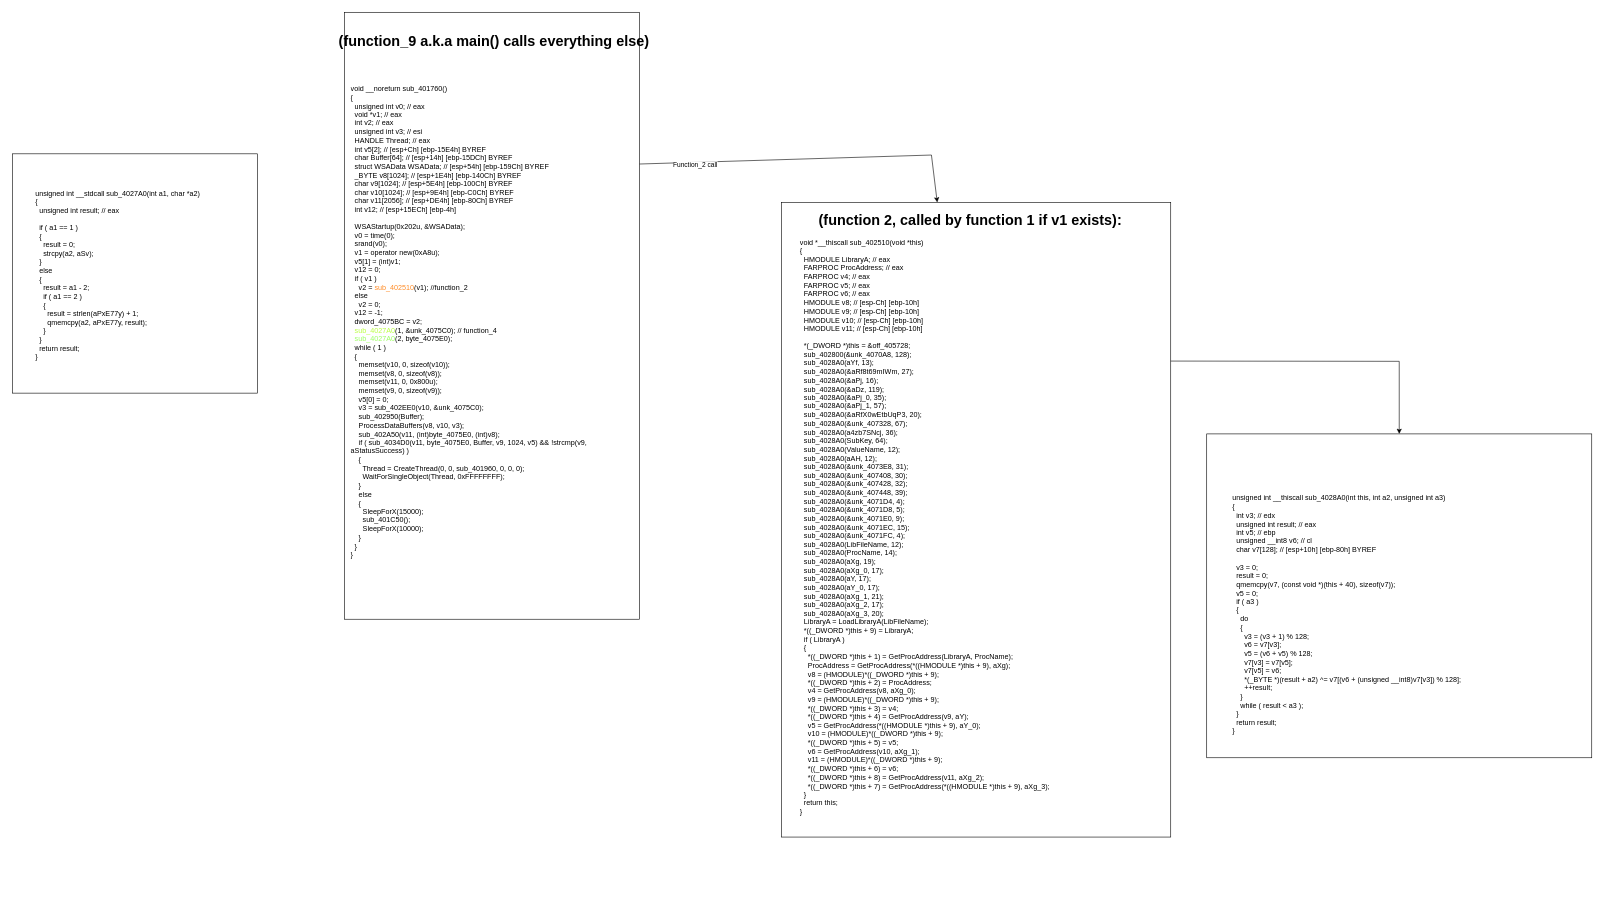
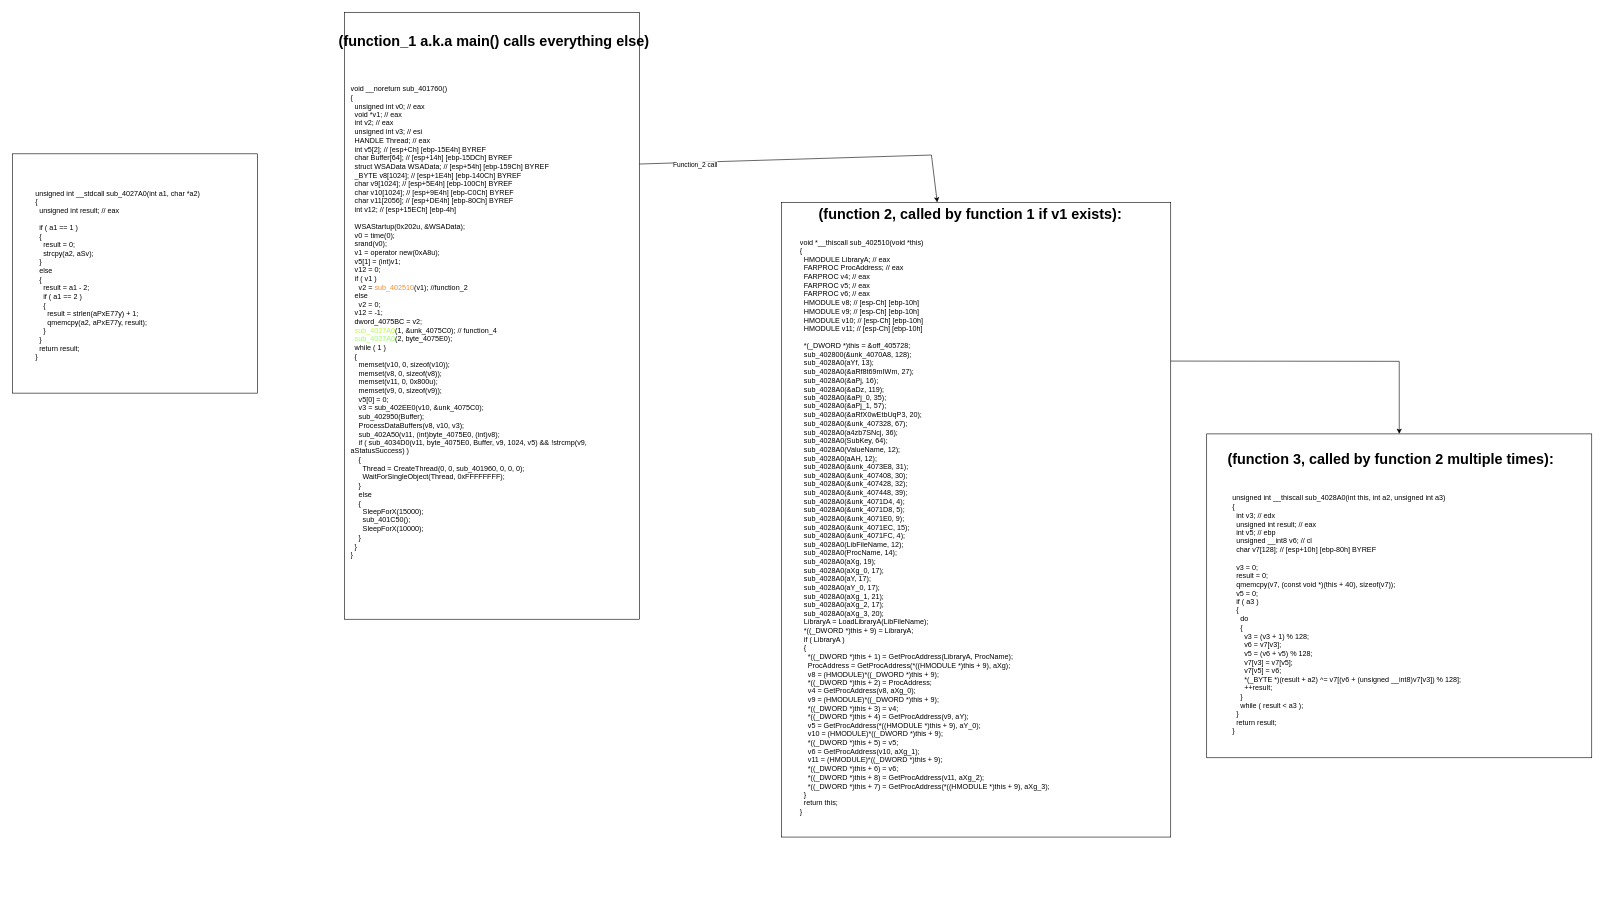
  <mxCell id="0" />
  <mxCell id="1" parent="0" />
  <mxCell id="2" value="" style="rounded=0;whiteSpace=wrap;html=1;" vertex="1" parent="1"><mxGeometry x="20" y="256" width="408" height="399" as="geometry" /></mxCell>
  <mxCell id="3" value="" style="rounded=0;whiteSpace=wrap;html=1;" vertex="1" parent="1"><mxGeometry x="2011" y="723" width="642" height="540" as="geometry" /></mxCell>
  <mxCell id="4" value="" style="group" vertex="1" connectable="0" parent="1"><mxGeometry x="1302" y="337" width="649" height="1150" as="geometry" /></mxCell>
  <mxCell id="5" value="" style="rounded=0;whiteSpace=wrap;html=1;" vertex="1" parent="4"><mxGeometry width="649" height="1058.21" as="geometry" /></mxCell>
  <mxCell id="6" value="void *__thiscall sub_402510(void *this)&lt;br&gt;{&lt;br&gt;&amp;nbsp; HMODULE LibraryA; // eax&lt;br&gt;&amp;nbsp; FARPROC ProcAddress; // eax&lt;br&gt;&amp;nbsp; FARPROC v4; // eax&lt;br&gt;&amp;nbsp; FARPROC v5; // eax&lt;br&gt;&amp;nbsp; FARPROC v6; // eax&lt;br&gt;&amp;nbsp; HMODULE v8; // [esp-Ch] [ebp-10h]&lt;br&gt;&amp;nbsp; HMODULE v9; // [esp-Ch] [ebp-10h]&lt;br&gt;&amp;nbsp; HMODULE v10; // [esp-Ch] [ebp-10h]&lt;br&gt;&amp;nbsp; HMODULE v11; // [esp-Ch] [ebp-10h]&lt;br&gt;&lt;br&gt;&amp;nbsp; *(_DWORD *)this = &amp;amp;off_405728;&lt;br&gt;&amp;nbsp; sub_402800(&amp;amp;unk_4070A8, 128);&lt;br&gt;&amp;nbsp; sub_4028A0(aYf, 13);&lt;br&gt;&amp;nbsp; sub_4028A0(&amp;amp;aRf8t69mIWm, 27);&lt;br&gt;&amp;nbsp; sub_4028A0(&amp;amp;aPj, 16);&lt;br&gt;&amp;nbsp; sub_4028A0(&amp;amp;aDz, 119);&lt;br&gt;&amp;nbsp; sub_4028A0(&amp;amp;aPj_0, 35);&lt;br&gt;&amp;nbsp; sub_4028A0(&amp;amp;aPj_1, 57);&lt;br&gt;&amp;nbsp; sub_4028A0(&amp;amp;aRfX0wEtbUqP3, 20);&lt;br&gt;&amp;nbsp; sub_4028A0(&amp;amp;unk_407328, 67);&lt;br&gt;&amp;nbsp; sub_4028A0(a4zb7SNcj, 36);&lt;br&gt;&amp;nbsp; sub_4028A0(SubKey, 64);&lt;br&gt;&amp;nbsp; sub_4028A0(ValueName, 12);&lt;br&gt;&amp;nbsp; sub_4028A0(aAH, 12);&lt;br&gt;&amp;nbsp; sub_4028A0(&amp;amp;unk_4073E8, 31);&lt;br&gt;&amp;nbsp; sub_4028A0(&amp;amp;unk_407408, 30);&lt;br&gt;&amp;nbsp; sub_4028A0(&amp;amp;unk_407428, 32);&lt;br&gt;&amp;nbsp; sub_4028A0(&amp;amp;unk_407448, 39);&lt;br&gt;&amp;nbsp; sub_4028A0(&amp;amp;unk_4071D4, 4);&lt;br&gt;&amp;nbsp; sub_4028A0(&amp;amp;unk_4071D8, 5);&lt;br&gt;&amp;nbsp; sub_4028A0(&amp;amp;unk_4071E0, 9);&lt;br&gt;&amp;nbsp; sub_4028A0(&amp;amp;unk_4071EC, 15);&lt;br&gt;&amp;nbsp; sub_4028A0(&amp;amp;unk_4071FC, 4);&lt;br&gt;&amp;nbsp; sub_4028A0(LibFileName, 12);&lt;br&gt;&amp;nbsp; sub_4028A0(ProcName, 14);&lt;br&gt;&amp;nbsp; sub_4028A0(aXg, 19);&lt;br&gt;&amp;nbsp; sub_4028A0(aXg_0, 17);&lt;br&gt;&amp;nbsp; sub_4028A0(aY, 17);&lt;br&gt;&amp;nbsp; sub_4028A0(aY_0, 17);&lt;br&gt;&amp;nbsp; sub_4028A0(aXg_1, 21);&lt;br&gt;&amp;nbsp; sub_4028A0(aXg_2, 17);&lt;br&gt;&amp;nbsp; sub_4028A0(aXg_3, 20);&lt;br&gt;&amp;nbsp; LibraryA = LoadLibraryA(LibFileName);&lt;br&gt;&amp;nbsp; *((_DWORD *)this + 9) = LibraryA;&lt;br&gt;&amp;nbsp; if ( LibraryA )&lt;br&gt;&amp;nbsp; {&lt;br&gt;&amp;nbsp;&amp;nbsp;&amp;nbsp; *((_DWORD *)this + 1) = GetProcAddress(LibraryA, ProcName);&lt;br&gt;&amp;nbsp;&amp;nbsp;&amp;nbsp; ProcAddress = GetProcAddress(*((HMODULE *)this + 9), aXg);&lt;br&gt;&amp;nbsp;&amp;nbsp;&amp;nbsp; v8 = (HMODULE)*((_DWORD *)this + 9);&lt;br&gt;&amp;nbsp;&amp;nbsp;&amp;nbsp; *((_DWORD *)this + 2) = ProcAddress;&lt;br&gt;&amp;nbsp;&amp;nbsp;&amp;nbsp; v4 = GetProcAddress(v8, aXg_0);&lt;br&gt;&amp;nbsp;&amp;nbsp;&amp;nbsp; v9 = (HMODULE)*((_DWORD *)this + 9);&lt;br&gt;&amp;nbsp;&amp;nbsp;&amp;nbsp; *((_DWORD *)this + 3) = v4;&lt;br&gt;&amp;nbsp;&amp;nbsp;&amp;nbsp; *((_DWORD *)this + 4) = GetProcAddress(v9, aY);&lt;br&gt;&amp;nbsp;&amp;nbsp;&amp;nbsp; v5 = GetProcAddress(*((HMODULE *)this + 9), aY_0);&lt;br&gt;&amp;nbsp;&amp;nbsp;&amp;nbsp; v10 = (HMODULE)*((_DWORD *)this + 9);&lt;br&gt;&amp;nbsp;&amp;nbsp;&amp;nbsp; *((_DWORD *)this + 5) = v5;&lt;br&gt;&amp;nbsp;&amp;nbsp;&amp;nbsp; v6 = GetProcAddress(v10, aXg_1);&lt;br&gt;&amp;nbsp;&amp;nbsp;&amp;nbsp; v11 = (HMODULE)*((_DWORD *)this + 9);&lt;br&gt;&amp;nbsp;&amp;nbsp;&amp;nbsp; *((_DWORD *)this + 6) = v6;&lt;br&gt;&amp;nbsp;&amp;nbsp;&amp;nbsp; *((_DWORD *)this + 8) = GetProcAddress(v11, aXg_2);&lt;br&gt;&amp;nbsp;&amp;nbsp;&amp;nbsp; *((_DWORD *)this + 7) = GetProcAddress(*((HMODULE *)this + 9), aXg_3);&lt;br&gt;&amp;nbsp; }&lt;br&gt;&amp;nbsp; return this;&lt;br&gt;}" style="text;html=1;whiteSpace=wrap;overflow=hidden;rounded=0;" vertex="1" parent="4"><mxGeometry x="28.86" y="53" width="500.14" height="992.55" as="geometry" /></mxCell>
- <mxCell id="7" value="&lt;h1&gt;&lt;b&gt;(function 2, called by function 1 if v1 exists):&lt;/b&gt;&lt;/h1&gt;" style="text;html=1;align=center;verticalAlign=middle;whiteSpace=wrap;rounded=0;" vertex="1" parent="4"><mxGeometry x="12" y="15" width="606" height="30" as="geometry" /></mxCell>
+ <mxCell id="7" value="&lt;h1&gt;&lt;b&gt;(function 2, called by function 1 if v1 exists):&lt;/b&gt;&lt;/h1&gt;" style="text;html=1;align=center;verticalAlign=middle;whiteSpace=wrap;rounded=0;" vertex="1" parent="4"><mxGeometry x="12" y="5" width="606" height="30" as="geometry" /></mxCell>
  <mxCell id="8" value="" style="endArrow=classic;html=1;rounded=0;exitX=1;exitY=0.25;exitDx=0;exitDy=0;" edge="1" parent="1" source="11" target="5"><mxGeometry width="50" height="50" relative="1" as="geometry"><mxPoint x="926.2" y="306.531" as="sourcePoint" /><mxPoint x="920" y="568" as="targetPoint" /><Array as="points"><mxPoint x="1552" y="258" /></Array></mxGeometry></mxCell>
  <mxCell id="9" value="Function_2 call" style="edgeLabel;html=1;align=center;verticalAlign=middle;resizable=0;points=[];" vertex="1" connectable="0" parent="8"><mxGeometry x="-0.677" y="-4" relative="1" as="geometry"><mxPoint as="offset" /></mxGeometry></mxCell>
  <mxCell id="10" value="" style="group" vertex="1" connectable="0" parent="1"><mxGeometry x="573" y="20" width="620" height="1012" as="geometry" /></mxCell>
  <mxCell id="11" value="" style="rounded=0;whiteSpace=wrap;html=1;" vertex="1" parent="10"><mxGeometry width="492" height="1012" as="geometry" /></mxCell>
  <mxCell id="12" value="&lt;h1 style=&quot;margin-top: 0px;&quot;&gt;&lt;br&gt;&lt;/h1&gt;&lt;p&gt;void __noreturn sub_401760()&lt;br&gt;{&lt;br&gt;&amp;nbsp; unsigned int v0; // eax&lt;br&gt;&amp;nbsp; void *v1; // eax&lt;br&gt;&amp;nbsp; int v2; // eax&lt;br&gt;&amp;nbsp; unsigned int v3; // esi&lt;br&gt;&amp;nbsp; HANDLE Thread; // eax&lt;br&gt;&amp;nbsp; int v5[2]; // [esp+Ch] [ebp-15E4h] BYREF&lt;br&gt;&amp;nbsp; char Buffer[64]; // [esp+14h] [ebp-15DCh] BYREF&lt;br&gt;&amp;nbsp; struct WSAData WSAData; // [esp+54h] [ebp-159Ch] BYREF&lt;br&gt;&amp;nbsp; _BYTE v8[1024]; // [esp+1E4h] [ebp-140Ch] BYREF&lt;br&gt;&amp;nbsp; char v9[1024]; // [esp+5E4h] [ebp-100Ch] BYREF&lt;br&gt;&amp;nbsp; char v10[1024]; // [esp+9E4h] [ebp-C0Ch] BYREF&lt;br&gt;&amp;nbsp; char v11[2056]; // [esp+DE4h] [ebp-80Ch] BYREF&lt;br&gt;&amp;nbsp; int v12; // [esp+15ECh] [ebp-4h]&lt;br&gt;&lt;br&gt;&amp;nbsp; WSAStartup(0x202u, &amp;amp;WSAData);&lt;br&gt;&amp;nbsp; v0 = time(0);&lt;br&gt;&amp;nbsp; srand(v0);&lt;br&gt;&amp;nbsp; v1 = operator new(0xA8u);&lt;br&gt;&amp;nbsp; v5[1] = (int)v1;&lt;br&gt;&amp;nbsp; v12 = 0;&lt;br&gt;&amp;nbsp; if ( v1 )&lt;br&gt;&amp;nbsp;&amp;nbsp;&amp;nbsp; v2 = &lt;font color=&quot;#ff8b26&quot;&gt;sub_402510&lt;/font&gt;(v1); //function_2&lt;br&gt;&amp;nbsp; else&lt;br&gt;&amp;nbsp;&amp;nbsp;&amp;nbsp; v2 = 0;&lt;br&gt;&amp;nbsp; v12 = -1;&lt;br&gt;&amp;nbsp; dword_4075BC = v2;&lt;br&gt;&amp;nbsp; &lt;font color=&quot;#baff42&quot;&gt;sub_4027A0&lt;/font&gt;(1, &amp;amp;unk_4075C0); // function_4&lt;br&gt;&amp;nbsp; &lt;font color=&quot;#9cff63&quot;&gt;sub_4027A0&lt;/font&gt;(2, byte_4075E0);&lt;br&gt;&amp;nbsp; while ( 1 )&lt;br&gt;&amp;nbsp; {&lt;br&gt;&amp;nbsp;&amp;nbsp;&amp;nbsp; memset(v10, 0, sizeof(v10));&lt;br&gt;&amp;nbsp;&amp;nbsp;&amp;nbsp; memset(v8, 0, sizeof(v8));&lt;br&gt;&amp;nbsp;&amp;nbsp;&amp;nbsp; memset(v11, 0, 0x800u);&lt;br&gt;&amp;nbsp;&amp;nbsp;&amp;nbsp; memset(v9, 0, sizeof(v9));&lt;br&gt;&amp;nbsp;&amp;nbsp;&amp;nbsp; v5[0] = 0;&lt;br&gt;&amp;nbsp;&amp;nbsp;&amp;nbsp; v3 = sub_402EE0(v10, &amp;amp;unk_4075C0);&lt;br&gt;&amp;nbsp;&amp;nbsp;&amp;nbsp; sub_402950(Buffer);&lt;br&gt;&amp;nbsp;&amp;nbsp;&amp;nbsp; ProcessDataBuffers(v8, v10, v3);&lt;br&gt;&amp;nbsp;&amp;nbsp;&amp;nbsp; sub_402A50(v11, (int)byte_4075E0, (int)v8);&lt;br&gt;&amp;nbsp;&amp;nbsp;&amp;nbsp; if ( sub_4034D0(v11, byte_4075E0, Buffer, v9, 1024, v5) &amp;amp;&amp;amp; !strcmp(v9, aStatusSuccess) )&lt;br&gt;&amp;nbsp;&amp;nbsp;&amp;nbsp; {&lt;br&gt;&amp;nbsp;&amp;nbsp;&amp;nbsp;&amp;nbsp;&amp;nbsp; Thread = CreateThread(0, 0, sub_401960, 0, 0, 0);&lt;br&gt;&amp;nbsp;&amp;nbsp;&amp;nbsp;&amp;nbsp;&amp;nbsp; WaitForSingleObject(Thread, 0xFFFFFFFF);&lt;br&gt;&amp;nbsp;&amp;nbsp;&amp;nbsp; }&lt;br&gt;&amp;nbsp;&amp;nbsp;&amp;nbsp; else&lt;br&gt;&amp;nbsp;&amp;nbsp;&amp;nbsp; {&lt;br&gt;&amp;nbsp;&amp;nbsp;&amp;nbsp;&amp;nbsp;&amp;nbsp; SleepForX(15000);&lt;br&gt;&amp;nbsp;&amp;nbsp;&amp;nbsp;&amp;nbsp;&amp;nbsp; sub_401C50();&lt;br&gt;&amp;nbsp;&amp;nbsp;&amp;nbsp;&amp;nbsp;&amp;nbsp; SleepForX(10000);&lt;br&gt;&amp;nbsp;&amp;nbsp;&amp;nbsp; }&lt;br&gt;&amp;nbsp; }&lt;br&gt;}&lt;/p&gt;" style="text;html=1;whiteSpace=wrap;overflow=hidden;rounded=0;" vertex="1" parent="10"><mxGeometry x="9" y="69" width="422.88" height="890" as="geometry" /></mxCell>
- <mxCell id="13" value="&lt;h1&gt;(function_9 a.k.a main() calls everything else)&lt;br&gt;&lt;/h1&gt;" style="text;whiteSpace=wrap;html=1;" vertex="1" parent="10"><mxGeometry x="-11" y="12" width="631" height="120" as="geometry" /></mxCell>
+ <mxCell id="13" value="&lt;h1&gt;(function_1 a.k.a main() calls everything else)&lt;br&gt;&lt;/h1&gt;" style="text;whiteSpace=wrap;html=1;" vertex="1" parent="10"><mxGeometry x="-11" y="12" width="631" height="120" as="geometry" /></mxCell>
  <mxCell id="14" value="&#10;unsigned int __thiscall sub_4028A0(int this, int a2, unsigned int a3)&#10;{&#10;  int v3; // edx&#10;  unsigned int result; // eax&#10;  int v5; // ebp&#10;  unsigned __int8 v6; // cl&#10;  char v7[128]; // [esp+10h] [ebp-80h] BYREF&#10;&#10;  v3 = 0;&#10;  result = 0;&#10;  qmemcpy(v7, (const void *)(this + 40), sizeof(v7));&#10;  v5 = 0;&#10;  if ( a3 )&#10;  {&#10;    do&#10;    {&#10;      v3 = (v3 + 1) % 128;&#10;      v6 = v7[v3];&#10;      v5 = (v6 + v5) % 128;&#10;      v7[v3] = v7[v5];&#10;      v7[v5] = v6;&#10;      *(_BYTE *)(result + a2) ^= v7[(v6 + (unsigned __int8)v7[v3]) % 128];&#10;      ++result;&#10;    }&#10;    while ( result &lt; a3 );&#10;  }&#10;  return result;&#10;}" style="text;whiteSpace=wrap;" vertex="1" parent="1"><mxGeometry x="2052" y="802" width="407" height="440" as="geometry" /></mxCell>
+ <mxCell id="15" value="&lt;h1&gt;(function 3, called by function 2 multiple times):&lt;/h1&gt;" style="text;html=1;align=center;verticalAlign=middle;whiteSpace=wrap;rounded=0;" vertex="1" parent="1"><mxGeometry x="2015" y="750" width="606" height="30" as="geometry" /></mxCell>
  <mxCell id="16" value="" style="endArrow=classic;html=1;rounded=0;exitX=1;exitY=0.25;exitDx=0;exitDy=0;entryX=0.5;entryY=0;entryDx=0;entryDy=0;" edge="1" parent="1" source="5" target="3"><mxGeometry width="50" height="50" relative="1" as="geometry"><mxPoint x="2022" y="902" as="sourcePoint" /><mxPoint x="2072" y="852" as="targetPoint" /><Array as="points"><mxPoint x="2332" y="602" /></Array></mxGeometry></mxCell>
  <mxCell id="17" value="unsigned int __stdcall sub_4027A0(int a1, char *a2)&#10;{&#10;  unsigned int result; // eax&#10;&#10;  if ( a1 == 1 )&#10;  {&#10;    result = 0;&#10;    strcpy(a2, aSv);&#10;  }&#10;  else&#10;  {&#10;    result = a1 - 2;&#10;    if ( a1 == 2 )&#10;    {&#10;      result = strlen(aPxE77y) + 1;&#10;      qmemcpy(a2, aPxE77y, result);&#10;    }&#10;  }&#10;  return result;&#10;}" style="text;whiteSpace=wrap;" vertex="1" parent="1"><mxGeometry x="56" y="308" width="312" height="310" as="geometry" /></mxCell>
